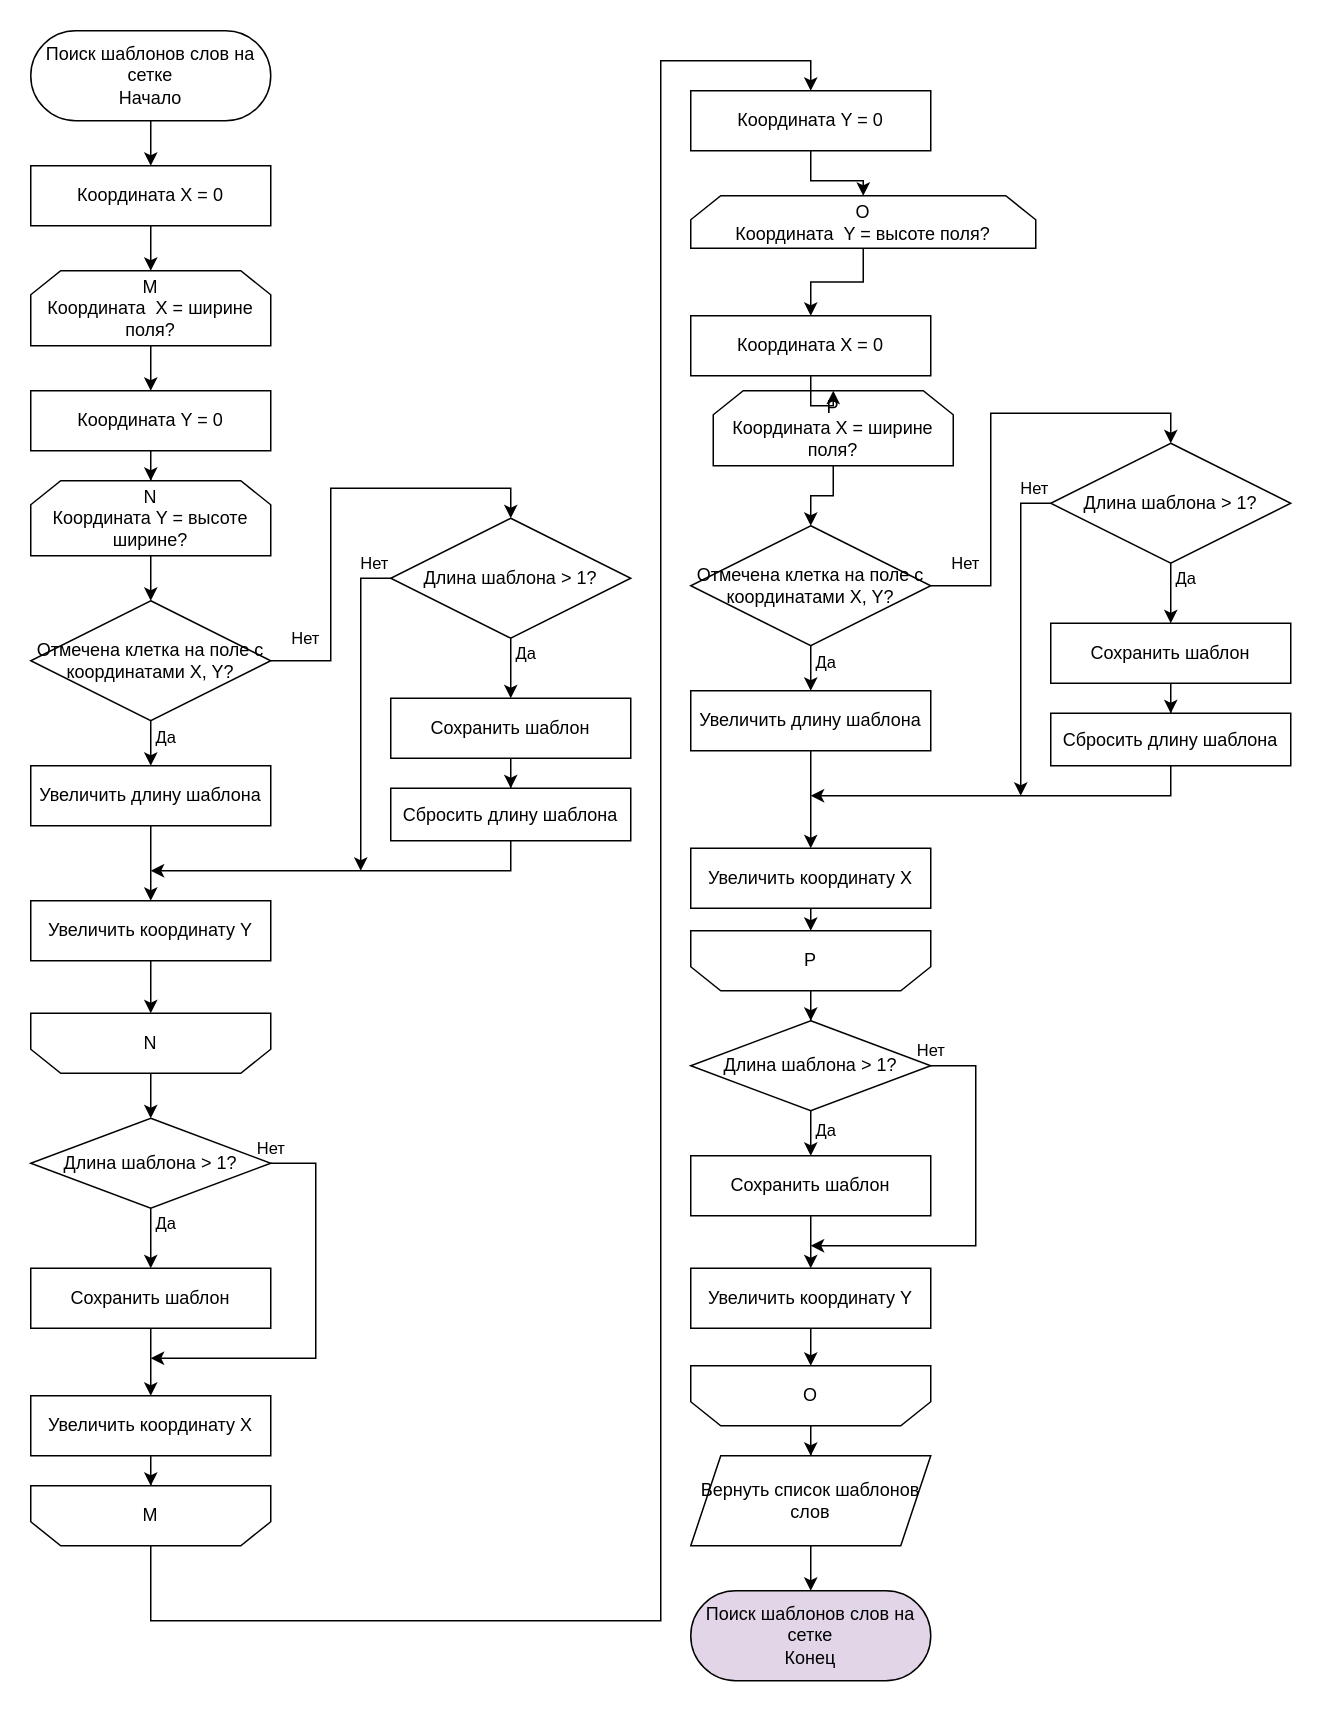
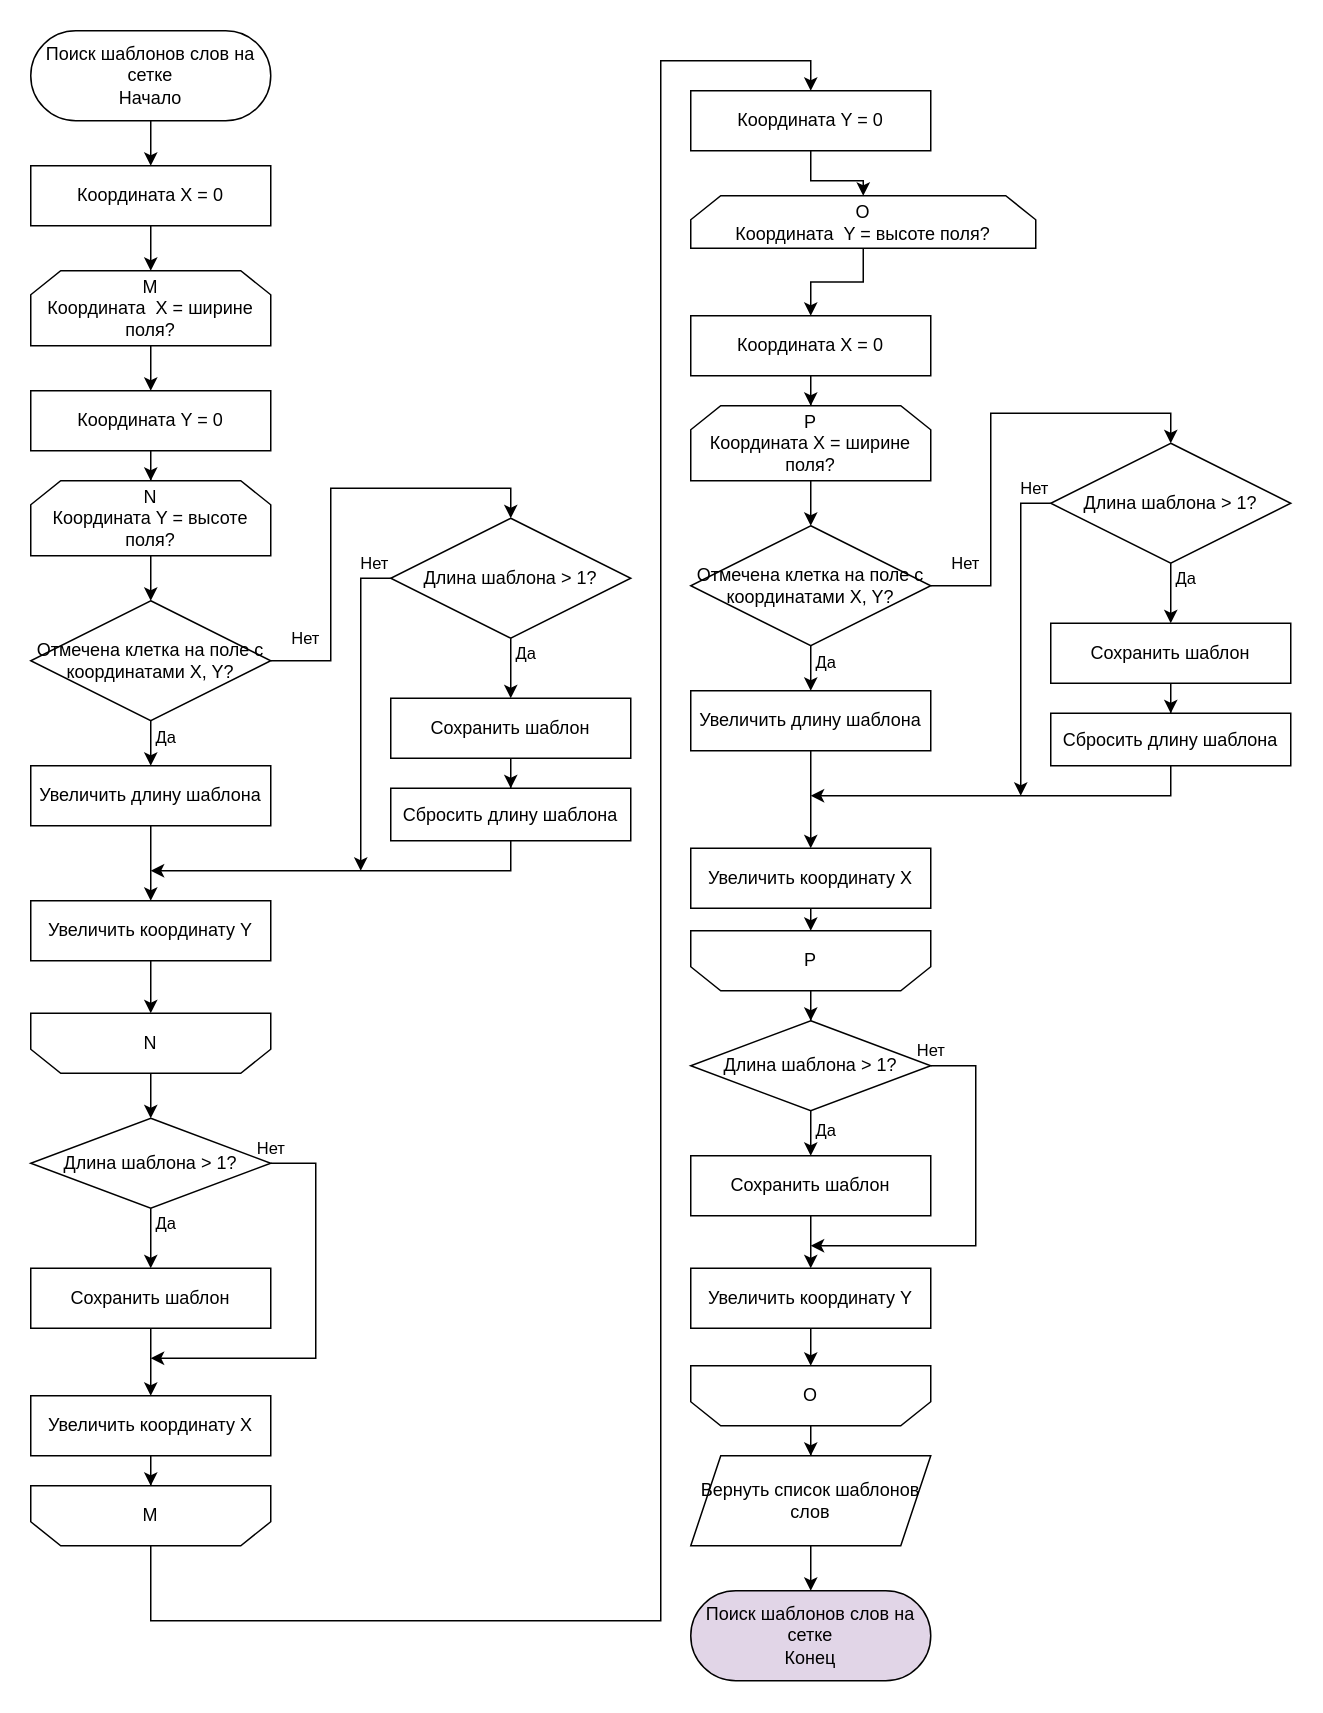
  <mxCell id="0" />
  <mxCell id="1" parent="0" />
  <mxCell id="2" value="" style="edgeStyle=orthogonalEdgeStyle;rounded=0;orthogonalLoop=1;jettySize=auto;html=1;" parent="1" source="3" target="7" edge="1"><mxGeometry relative="1" as="geometry" /></mxCell>
  <mxCell id="3" value="Поиск шаблонов слов на сетке&lt;br&gt;Начало" style="rounded=1;whiteSpace=wrap;html=1;arcSize=50;" parent="1" vertex="1"><mxGeometry x="20" y="20" width="160" height="60" as="geometry" /></mxCell>
  <mxCell id="4" value="" style="edgeStyle=orthogonalEdgeStyle;rounded=0;orthogonalLoop=1;jettySize=auto;html=1;" parent="1" source="5" target="11" edge="1"><mxGeometry relative="1" as="geometry" /></mxCell>
  <mxCell id="5" value="M&lt;br&gt;Координата&amp;nbsp; X = ширине поля?" style="shape=loopLimit;whiteSpace=wrap;html=1;" parent="1" vertex="1"><mxGeometry x="20" y="180" width="160" height="50" as="geometry" /></mxCell>
  <mxCell id="6" value="" style="edgeStyle=orthogonalEdgeStyle;rounded=0;orthogonalLoop=1;jettySize=auto;html=1;" parent="1" source="7" target="5" edge="1"><mxGeometry relative="1" as="geometry" /></mxCell>
  <mxCell id="7" value="Координата X = 0" style="rounded=0;whiteSpace=wrap;html=1;" parent="1" vertex="1"><mxGeometry x="20" y="110" width="160" height="40" as="geometry" /></mxCell>
  <mxCell id="8" value="" style="edgeStyle=orthogonalEdgeStyle;rounded=0;orthogonalLoop=1;jettySize=auto;html=1;" parent="1" source="9" target="14" edge="1"><mxGeometry relative="1" as="geometry" /></mxCell>
- <mxCell id="9" value="N&lt;br&gt;Координата Y = высоте ширине?" style="shape=loopLimit;whiteSpace=wrap;html=1;" parent="1" vertex="1"><mxGeometry x="20" y="320" width="160" height="50" as="geometry" /></mxCell>
+ <mxCell id="9" value="N&lt;br&gt;Координата Y = высоте поля?" style="shape=loopLimit;whiteSpace=wrap;html=1;" parent="1" vertex="1"><mxGeometry x="20" y="320" width="160" height="50" as="geometry" /></mxCell>
  <mxCell id="10" value="" style="edgeStyle=orthogonalEdgeStyle;rounded=0;orthogonalLoop=1;jettySize=auto;html=1;" parent="1" source="11" target="9" edge="1"><mxGeometry relative="1" as="geometry" /></mxCell>
  <mxCell id="11" value="Координата Y = 0" style="rounded=0;whiteSpace=wrap;html=1;" parent="1" vertex="1"><mxGeometry x="20" y="260" width="160" height="40" as="geometry" /></mxCell>
  <mxCell id="12" value="Да" style="edgeStyle=orthogonalEdgeStyle;rounded=0;orthogonalLoop=1;jettySize=auto;html=1;entryX=0.5;entryY=0;entryDx=0;entryDy=0;" parent="1" source="14" target="16" edge="1"><mxGeometry x="-0.556" y="10" relative="1" as="geometry"><mxPoint x="100" y="510" as="targetPoint" /><mxPoint as="offset" /></mxGeometry></mxCell>
  <mxCell id="13" value="Нет" style="edgeStyle=orthogonalEdgeStyle;rounded=0;orthogonalLoop=1;jettySize=auto;html=1;entryX=0.5;entryY=0;entryDx=0;entryDy=0;" parent="1" source="14" target="21" edge="1"><mxGeometry x="-0.63" y="17" relative="1" as="geometry"><mxPoint as="offset" /></mxGeometry></mxCell>
  <mxCell id="14" value="Отмечена клетка на поле с координатами X, Y?" style="rhombus;whiteSpace=wrap;html=1;" parent="1" vertex="1"><mxGeometry x="20" y="400" width="160" height="80" as="geometry" /></mxCell>
  <mxCell id="15" value="" style="edgeStyle=orthogonalEdgeStyle;rounded=0;orthogonalLoop=1;jettySize=auto;html=1;" edge="1" parent="1" source="16" target="66"><mxGeometry relative="1" as="geometry" /></mxCell>
  <mxCell id="16" value="Увеличить длину шаблона" style="whiteSpace=wrap;html=1;" parent="1" vertex="1"><mxGeometry x="20" y="510" width="160" height="40" as="geometry" /></mxCell>
  <mxCell id="17" value="" style="edgeStyle=orthogonalEdgeStyle;rounded=0;orthogonalLoop=1;jettySize=auto;html=1;" parent="1" source="18" target="28" edge="1"><mxGeometry relative="1" as="geometry" /></mxCell>
  <mxCell id="18" value="N" style="shape=loopLimit;whiteSpace=wrap;html=1;direction=west;" parent="1" vertex="1"><mxGeometry x="20" y="675" width="160" height="40" as="geometry" /></mxCell>
  <mxCell id="19" value="Да" style="edgeStyle=orthogonalEdgeStyle;rounded=0;orthogonalLoop=1;jettySize=auto;html=1;" parent="1" source="21" target="23" edge="1"><mxGeometry x="-0.5" y="10" relative="1" as="geometry"><mxPoint as="offset" /></mxGeometry></mxCell>
  <mxCell id="20" value="Нет" style="edgeStyle=orthogonalEdgeStyle;rounded=0;orthogonalLoop=1;jettySize=auto;html=1;" parent="1" source="21" edge="1"><mxGeometry x="-0.895" y="-10" relative="1" as="geometry"><mxPoint x="240" y="580" as="targetPoint" /><mxPoint as="offset" /></mxGeometry></mxCell>
  <mxCell id="21" value="Длина шаблона &amp;gt; 1?" style="rhombus;whiteSpace=wrap;html=1;" parent="1" vertex="1"><mxGeometry x="260" y="345" width="160" height="80" as="geometry" /></mxCell>
  <mxCell id="22" value="" style="edgeStyle=orthogonalEdgeStyle;rounded=0;orthogonalLoop=1;jettySize=auto;html=1;" parent="1" source="23" target="25" edge="1"><mxGeometry relative="1" as="geometry" /></mxCell>
  <mxCell id="23" value="Сохранить шаблон" style="whiteSpace=wrap;html=1;" parent="1" vertex="1"><mxGeometry x="260" y="465" width="160" height="40" as="geometry" /></mxCell>
  <mxCell id="24" value="" style="edgeStyle=orthogonalEdgeStyle;rounded=0;orthogonalLoop=1;jettySize=auto;html=1;exitX=0.5;exitY=1;exitDx=0;exitDy=0;" parent="1" source="25" edge="1"><mxGeometry relative="1" as="geometry"><mxPoint x="100" y="580" as="targetPoint" /><Array as="points"><mxPoint x="340" y="580" /></Array></mxGeometry></mxCell>
  <mxCell id="25" value="Сбросить длину шаблона" style="whiteSpace=wrap;html=1;" parent="1" vertex="1"><mxGeometry x="260" y="525" width="160" height="35" as="geometry" /></mxCell>
  <mxCell id="26" value="Да" style="edgeStyle=orthogonalEdgeStyle;rounded=0;orthogonalLoop=1;jettySize=auto;html=1;" parent="1" source="28" target="30" edge="1"><mxGeometry x="-0.5" y="10" relative="1" as="geometry"><mxPoint as="offset" /></mxGeometry></mxCell>
  <mxCell id="27" value="Нет" style="edgeStyle=orthogonalEdgeStyle;rounded=0;orthogonalLoop=1;jettySize=auto;html=1;exitX=1;exitY=0.5;exitDx=0;exitDy=0;" parent="1" source="28" edge="1"><mxGeometry x="-1" y="10" relative="1" as="geometry"><mxPoint x="100" y="905" as="targetPoint" /><Array as="points"><mxPoint x="210" y="775" /><mxPoint x="210" y="905" /></Array><mxPoint as="offset" /></mxGeometry></mxCell>
  <mxCell id="28" value="&lt;span&gt;Длина шаблона &amp;gt; 1?&lt;/span&gt;" style="rhombus;whiteSpace=wrap;html=1;" parent="1" vertex="1"><mxGeometry x="20" y="745" width="160" height="60" as="geometry" /></mxCell>
  <mxCell id="29" value="" style="edgeStyle=orthogonalEdgeStyle;rounded=0;orthogonalLoop=1;jettySize=auto;html=1;" edge="1" parent="1" source="30" target="68"><mxGeometry relative="1" as="geometry" /></mxCell>
  <mxCell id="30" value="Сохранить шаблон" style="whiteSpace=wrap;html=1;" parent="1" vertex="1"><mxGeometry x="20" y="845" width="160" height="40" as="geometry" /></mxCell>
  <mxCell id="31" value="" style="edgeStyle=orthogonalEdgeStyle;rounded=0;orthogonalLoop=1;jettySize=auto;html=1;entryX=0.5;entryY=0;entryDx=0;entryDy=0;exitX=0.5;exitY=0;exitDx=0;exitDy=0;" parent="1" source="32" target="36" edge="1"><mxGeometry relative="1" as="geometry"><mxPoint x="100" y="960" as="targetPoint" /><Array as="points"><mxPoint x="100" y="1080" /><mxPoint x="440" y="1080" /><mxPoint x="440" y="40" /><mxPoint x="540" y="40" /></Array></mxGeometry></mxCell>
  <mxCell id="32" value="M" style="shape=loopLimit;whiteSpace=wrap;html=1;direction=west;" parent="1" vertex="1"><mxGeometry x="20" y="990" width="160" height="40" as="geometry" /></mxCell>
  <mxCell id="33" value="" style="edgeStyle=orthogonalEdgeStyle;rounded=0;orthogonalLoop=1;jettySize=auto;html=1;" parent="1" source="34" target="40" edge="1"><mxGeometry relative="1" as="geometry" /></mxCell>
  <mxCell id="34" value="O&lt;br&gt;Координата&amp;nbsp; Y = высоте поля?" style="shape=loopLimit;whiteSpace=wrap;html=1;" parent="1" vertex="1"><mxGeometry x="460" y="130" width="230" height="35" as="geometry" /></mxCell>
  <mxCell id="35" value="" style="edgeStyle=orthogonalEdgeStyle;rounded=0;orthogonalLoop=1;jettySize=auto;html=1;" parent="1" source="36" target="34" edge="1"><mxGeometry relative="1" as="geometry" /></mxCell>
  <mxCell id="36" value="Координата Y = 0" style="rounded=0;whiteSpace=wrap;html=1;" parent="1" vertex="1"><mxGeometry x="460" y="60" width="160" height="40" as="geometry" /></mxCell>
  <mxCell id="37" value="" style="edgeStyle=orthogonalEdgeStyle;rounded=0;orthogonalLoop=1;jettySize=auto;html=1;" parent="1" source="38" target="43" edge="1"><mxGeometry relative="1" as="geometry" /></mxCell>
- <mxCell id="38" value="P&lt;br&gt;Координата X = ширине поля?" style="shape=loopLimit;whiteSpace=wrap;html=1;" parent="1" vertex="1"><mxGeometry x="475" y="260" width="160" height="50" as="geometry" /></mxCell>
+ <mxCell id="38" value="P&lt;br&gt;Координата X = ширине поля?" style="shape=loopLimit;whiteSpace=wrap;html=1;" parent="1" vertex="1"><mxGeometry x="460" y="270" width="160" height="50" as="geometry" /></mxCell>
  <mxCell id="39" value="" style="edgeStyle=orthogonalEdgeStyle;rounded=0;orthogonalLoop=1;jettySize=auto;html=1;" parent="1" source="40" target="38" edge="1"><mxGeometry relative="1" as="geometry" /></mxCell>
  <mxCell id="40" value="Координата X = 0" style="rounded=0;whiteSpace=wrap;html=1;" parent="1" vertex="1"><mxGeometry x="460" y="210" width="160" height="40" as="geometry" /></mxCell>
  <mxCell id="41" value="Да" style="edgeStyle=orthogonalEdgeStyle;rounded=0;orthogonalLoop=1;jettySize=auto;html=1;entryX=0.5;entryY=0;entryDx=0;entryDy=0;" parent="1" source="43" target="45" edge="1"><mxGeometry x="-0.556" y="10" relative="1" as="geometry"><mxPoint x="540" y="460" as="targetPoint" /><mxPoint as="offset" /></mxGeometry></mxCell>
  <mxCell id="42" value="Нет" style="edgeStyle=orthogonalEdgeStyle;rounded=0;orthogonalLoop=1;jettySize=auto;html=1;entryX=0.5;entryY=0;entryDx=0;entryDy=0;" parent="1" source="43" target="50" edge="1"><mxGeometry x="-0.63" y="17" relative="1" as="geometry"><mxPoint as="offset" /></mxGeometry></mxCell>
  <mxCell id="43" value="Отмечена клетка на поле с координатами X, Y?" style="rhombus;whiteSpace=wrap;html=1;" parent="1" vertex="1"><mxGeometry x="460" y="350" width="160" height="80" as="geometry" /></mxCell>
  <mxCell id="44" value="" style="edgeStyle=orthogonalEdgeStyle;rounded=0;orthogonalLoop=1;jettySize=auto;html=1;" edge="1" parent="1" source="45" target="72"><mxGeometry relative="1" as="geometry" /></mxCell>
  <mxCell id="45" value="Увеличить длину шаблона" style="whiteSpace=wrap;html=1;" parent="1" vertex="1"><mxGeometry x="460" y="460" width="160" height="40" as="geometry" /></mxCell>
  <mxCell id="46" value="" style="edgeStyle=orthogonalEdgeStyle;rounded=0;orthogonalLoop=1;jettySize=auto;html=1;" parent="1" source="47" target="57" edge="1"><mxGeometry relative="1" as="geometry" /></mxCell>
  <mxCell id="47" value="P" style="shape=loopLimit;whiteSpace=wrap;html=1;direction=west;" parent="1" vertex="1"><mxGeometry x="460" y="620" width="160" height="40" as="geometry" /></mxCell>
  <mxCell id="48" value="Да" style="edgeStyle=orthogonalEdgeStyle;rounded=0;orthogonalLoop=1;jettySize=auto;html=1;" parent="1" source="50" target="52" edge="1"><mxGeometry x="-0.5" y="10" relative="1" as="geometry"><mxPoint as="offset" /></mxGeometry></mxCell>
  <mxCell id="49" value="Нет" style="edgeStyle=orthogonalEdgeStyle;rounded=0;orthogonalLoop=1;jettySize=auto;html=1;" parent="1" source="50" edge="1"><mxGeometry x="-0.895" y="-10" relative="1" as="geometry"><mxPoint x="680" y="530" as="targetPoint" /><mxPoint as="offset" /></mxGeometry></mxCell>
  <mxCell id="50" value="Длина шаблона &amp;gt; 1?" style="rhombus;whiteSpace=wrap;html=1;" parent="1" vertex="1"><mxGeometry x="700" y="295" width="160" height="80" as="geometry" /></mxCell>
  <mxCell id="51" value="" style="edgeStyle=orthogonalEdgeStyle;rounded=0;orthogonalLoop=1;jettySize=auto;html=1;" parent="1" source="52" target="54" edge="1"><mxGeometry relative="1" as="geometry" /></mxCell>
  <mxCell id="52" value="Сохранить шаблон" style="whiteSpace=wrap;html=1;" parent="1" vertex="1"><mxGeometry x="700" y="415" width="160" height="40" as="geometry" /></mxCell>
  <mxCell id="53" value="" style="edgeStyle=orthogonalEdgeStyle;rounded=0;orthogonalLoop=1;jettySize=auto;html=1;exitX=0.5;exitY=1;exitDx=0;exitDy=0;" parent="1" source="54" edge="1"><mxGeometry relative="1" as="geometry"><mxPoint x="540" y="530" as="targetPoint" /><Array as="points"><mxPoint x="780" y="530" /></Array></mxGeometry></mxCell>
  <mxCell id="54" value="Сбросить длину шаблона" style="whiteSpace=wrap;html=1;" parent="1" vertex="1"><mxGeometry x="700" y="475" width="160" height="35" as="geometry" /></mxCell>
  <mxCell id="55" value="Да" style="edgeStyle=orthogonalEdgeStyle;rounded=0;orthogonalLoop=1;jettySize=auto;html=1;" parent="1" source="57" target="59" edge="1"><mxGeometry x="-0.5" y="10" relative="1" as="geometry"><mxPoint as="offset" /></mxGeometry></mxCell>
  <mxCell id="56" value="Нет" style="edgeStyle=orthogonalEdgeStyle;rounded=0;orthogonalLoop=1;jettySize=auto;html=1;exitX=1;exitY=0.5;exitDx=0;exitDy=0;" parent="1" source="57" edge="1"><mxGeometry x="-1" y="10" relative="1" as="geometry"><mxPoint x="540" y="830" as="targetPoint" /><Array as="points"><mxPoint x="650" y="710" /><mxPoint x="650" y="830" /></Array><mxPoint as="offset" /></mxGeometry></mxCell>
  <mxCell id="57" value="&lt;span&gt;Длина шаблона &amp;gt; 1?&lt;/span&gt;" style="rhombus;whiteSpace=wrap;html=1;" parent="1" vertex="1"><mxGeometry x="460" y="680" width="160" height="60" as="geometry" /></mxCell>
  <mxCell id="58" value="" style="edgeStyle=orthogonalEdgeStyle;rounded=0;orthogonalLoop=1;jettySize=auto;html=1;" edge="1" parent="1" source="59" target="70"><mxGeometry relative="1" as="geometry" /></mxCell>
  <mxCell id="59" value="Сохранить шаблон" style="whiteSpace=wrap;html=1;" parent="1" vertex="1"><mxGeometry x="460" y="770" width="160" height="40" as="geometry" /></mxCell>
  <mxCell id="60" value="" style="edgeStyle=orthogonalEdgeStyle;rounded=0;orthogonalLoop=1;jettySize=auto;html=1;" parent="1" source="61" target="63" edge="1"><mxGeometry relative="1" as="geometry" /></mxCell>
  <mxCell id="61" value="O" style="shape=loopLimit;whiteSpace=wrap;html=1;direction=west;" parent="1" vertex="1"><mxGeometry x="460" y="910" width="160" height="40" as="geometry" /></mxCell>
  <mxCell id="62" value="" style="edgeStyle=orthogonalEdgeStyle;rounded=0;orthogonalLoop=1;jettySize=auto;html=1;" parent="1" source="63" edge="1"><mxGeometry relative="1" as="geometry"><mxPoint x="540" y="1060" as="targetPoint" /></mxGeometry></mxCell>
  <mxCell id="63" value="Вернуть список шаблонов слов" style="shape=parallelogram;perimeter=parallelogramPerimeter;whiteSpace=wrap;html=1;fixedSize=1;" parent="1" vertex="1"><mxGeometry x="460" y="970" width="160" height="60" as="geometry" /></mxCell>
  <mxCell id="64" value="Поиск шаблонов слов на сетке&lt;br&gt;Конец" style="rounded=1;whiteSpace=wrap;html=1;arcSize=50;fillColor=#e1d5e7;" parent="1" vertex="1"><mxGeometry x="460" y="1060" width="160" height="60" as="geometry" /></mxCell>
  <mxCell id="65" value="" style="edgeStyle=orthogonalEdgeStyle;rounded=0;orthogonalLoop=1;jettySize=auto;html=1;entryX=0.5;entryY=1;entryDx=0;entryDy=0;" edge="1" parent="1" source="66" target="18"><mxGeometry relative="1" as="geometry" /></mxCell>
  <mxCell id="66" value="Увеличить координату Y" style="rounded=0;whiteSpace=wrap;html=1;" vertex="1" parent="1"><mxGeometry x="20" y="600" width="160" height="40" as="geometry" /></mxCell>
  <mxCell id="67" value="" style="edgeStyle=orthogonalEdgeStyle;rounded=0;orthogonalLoop=1;jettySize=auto;html=1;" edge="1" parent="1" source="68" target="32"><mxGeometry relative="1" as="geometry" /></mxCell>
  <mxCell id="68" value="Увеличить координату Х" style="rounded=0;whiteSpace=wrap;html=1;" vertex="1" parent="1"><mxGeometry x="20" y="930" width="160" height="40" as="geometry" /></mxCell>
  <mxCell id="69" value="" style="edgeStyle=orthogonalEdgeStyle;rounded=0;orthogonalLoop=1;jettySize=auto;html=1;" edge="1" parent="1" source="70"><mxGeometry relative="1" as="geometry"><mxPoint x="540" y="910" as="targetPoint" /></mxGeometry></mxCell>
  <mxCell id="70" value="Увеличить координату Y" style="rounded=0;whiteSpace=wrap;html=1;" vertex="1" parent="1"><mxGeometry x="460" y="845" width="160" height="40" as="geometry" /></mxCell>
  <mxCell id="71" style="edgeStyle=orthogonalEdgeStyle;rounded=0;orthogonalLoop=1;jettySize=auto;html=1;exitX=0.5;exitY=1;exitDx=0;exitDy=0;entryX=0.5;entryY=1;entryDx=0;entryDy=0;" edge="1" parent="1" source="72" target="47"><mxGeometry relative="1" as="geometry" /></mxCell>
  <mxCell id="72" value="Увеличить координату Х" style="rounded=0;whiteSpace=wrap;html=1;" vertex="1" parent="1"><mxGeometry x="460" y="565" width="160" height="40" as="geometry" /></mxCell>
